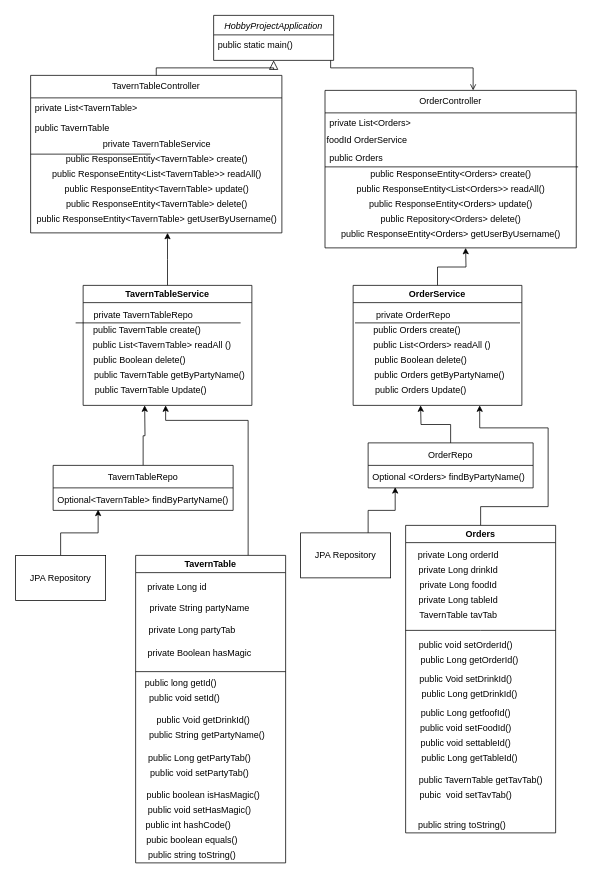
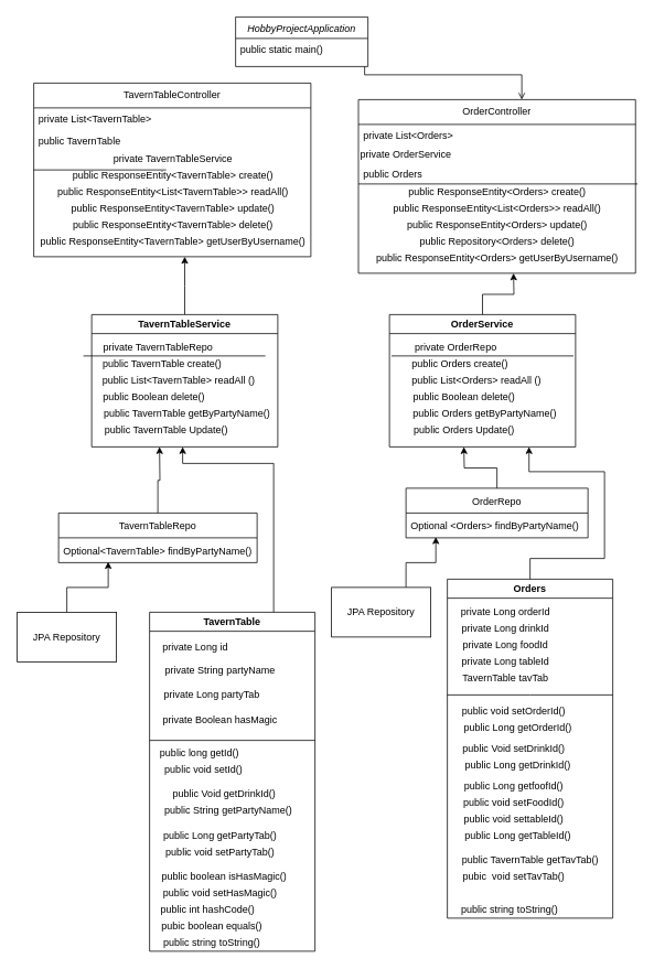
  <mxCell id="0" />
  <mxCell id="1" parent="0" />
  <mxCell id="2" value="HobbyProjectApplication" style="swimlane;fontStyle=2;align=center;verticalAlign=top;childLayout=stackLayout;horizontal=1;startSize=26;horizontalStack=0;resizeParent=1;resizeLast=0;collapsible=1;marginBottom=0;rounded=0;shadow=0;strokeWidth=1;" parent="1" vertex="1"><mxGeometry x="284" y="20" width="160" height="60" as="geometry"><mxRectangle x="230" y="140" width="160" height="26" as="alternateBounds" /></mxGeometry></mxCell>
  <mxCell id="3" value="public static main()" style="text;align=left;verticalAlign=top;spacingLeft=4;spacingRight=4;overflow=hidden;rotatable=0;points=[[0,0.5],[1,0.5]];portConstraint=eastwest;" parent="2" vertex="1"><mxGeometry y="26" width="160" height="26" as="geometry" /></mxCell>
  <mxCell id="4" value="TavernTableController" style="swimlane;fontStyle=0;align=center;verticalAlign=top;childLayout=stackLayout;horizontal=1;startSize=30;horizontalStack=0;resizeParent=1;resizeLast=0;collapsible=1;marginBottom=0;rounded=0;shadow=0;strokeWidth=1;" parent="1" vertex="1"><mxGeometry x="40" y="100" width="335" height="210" as="geometry"><mxRectangle x="130" y="380" width="160" height="26" as="alternateBounds" /></mxGeometry></mxCell>
  <mxCell id="5" value="private List&lt;TavernTable&gt;" style="text;align=left;verticalAlign=top;spacingLeft=4;spacingRight=4;overflow=hidden;rotatable=0;points=[[0,0.5],[1,0.5]];portConstraint=eastwest;" parent="4" vertex="1"><mxGeometry y="30" width="335" height="26" as="geometry" /></mxCell>
  <mxCell id="6" value="public TavernTable" style="text;align=left;verticalAlign=top;spacingLeft=4;spacingRight=4;overflow=hidden;rotatable=0;points=[[0,0.5],[1,0.5]];portConstraint=eastwest;rounded=0;shadow=0;html=0;" parent="4" vertex="1"><mxGeometry y="56" width="335" height="26" as="geometry" /></mxCell>
  <mxCell id="7" value="" style="endArrow=none;html=1;rounded=0;exitX=0;exitY=1.15;exitDx=0;exitDy=0;exitPerimeter=0;" edge="1" parent="4" source="8"><mxGeometry width="50" height="50" relative="1" as="geometry"><mxPoint x="30" y="102" as="sourcePoint" /><mxPoint x="160" y="105" as="targetPoint" /></mxGeometry></mxCell>
  <mxCell id="8" value="private TavernTableService" style="text;html=1;align=center;verticalAlign=middle;resizable=0;points=[];autosize=1;strokeColor=none;fillColor=none;" vertex="1" parent="4"><mxGeometry y="82" width="335" height="20" as="geometry" /></mxCell>
  <mxCell id="9" value="public ResponseEntity&amp;lt;TavernTable&amp;gt; create()" style="text;html=1;align=center;verticalAlign=middle;resizable=0;points=[];autosize=1;strokeColor=none;fillColor=none;" vertex="1" parent="4"><mxGeometry y="102" width="335" height="20" as="geometry" /></mxCell>
  <mxCell id="10" value="public ResponseEntity&amp;lt;List&amp;lt;TavernTable&amp;gt;&amp;gt; readAll()" style="text;html=1;align=center;verticalAlign=middle;resizable=0;points=[];autosize=1;strokeColor=none;fillColor=none;" vertex="1" parent="4"><mxGeometry y="122" width="335" height="20" as="geometry" /></mxCell>
  <mxCell id="11" value="public ResponseEntity&amp;lt;TavernTable&amp;gt; update()" style="text;html=1;align=center;verticalAlign=middle;resizable=0;points=[];autosize=1;strokeColor=none;fillColor=none;" vertex="1" parent="4"><mxGeometry y="142" width="335" height="20" as="geometry" /></mxCell>
  <mxCell id="12" value="public ResponseEntity&amp;lt;TavernTable&amp;gt; delete()" style="text;html=1;align=center;verticalAlign=middle;resizable=0;points=[];autosize=1;strokeColor=none;fillColor=none;" vertex="1" parent="4"><mxGeometry y="162" width="335" height="20" as="geometry" /></mxCell>
  <mxCell id="13" value="public ResponseEntity&amp;lt;TavernTable&amp;gt; getUserByUsername()" style="text;html=1;align=center;verticalAlign=middle;resizable=0;points=[];autosize=1;strokeColor=none;fillColor=none;" vertex="1" parent="4"><mxGeometry y="182" width="335" height="20" as="geometry" /></mxCell>
- <mxCell id="14" value="" style="endArrow=block;endSize=10;endFill=0;shadow=0;strokeWidth=1;rounded=0;edgeStyle=elbowEdgeStyle;elbow=vertical;" parent="1" source="4" target="2" edge="1"><mxGeometry width="160" relative="1" as="geometry"><mxPoint x="150" y="193" as="sourcePoint" /><mxPoint x="150" y="193" as="targetPoint" /></mxGeometry></mxCell>
  <mxCell id="15" value="" style="endArrow=open;shadow=0;strokeWidth=1;rounded=0;endFill=1;edgeStyle=elbowEdgeStyle;elbow=vertical;" parent="1" source="2" edge="1"><mxGeometry x="0.5" y="41" relative="1" as="geometry"><mxPoint x="330" y="182" as="sourcePoint" /><mxPoint x="630" y="120" as="targetPoint" /><mxPoint x="-40" y="32" as="offset" /><Array as="points"><mxPoint x="440" y="90" /></Array></mxGeometry></mxCell>
  <mxCell id="16" style="edgeStyle=orthogonalEdgeStyle;rounded=0;orthogonalLoop=1;jettySize=auto;html=1;entryX=0.586;entryY=1;entryDx=0;entryDy=0;entryPerimeter=0;" edge="1" parent="1" source="17"><mxGeometry relative="1" as="geometry"><mxPoint x="192.04" y="540" as="targetPoint" /></mxGeometry></mxCell>
  <mxCell id="17" value="TavernTableRepo" style="swimlane;fontStyle=0;childLayout=stackLayout;horizontal=1;startSize=30;horizontalStack=0;resizeParent=1;resizeParentMax=0;resizeLast=0;collapsible=1;marginBottom=0;" vertex="1" parent="1"><mxGeometry x="70" y="620" width="240" height="60" as="geometry" /></mxCell>
  <mxCell id="18" value="Optional&lt;TavernTable&gt; findByPartyName()" style="text;strokeColor=none;fillColor=none;align=left;verticalAlign=middle;spacingLeft=4;spacingRight=4;overflow=hidden;points=[[0,0.5],[1,0.5]];portConstraint=eastwest;rotatable=0;" vertex="1" parent="17"><mxGeometry y="30" width="240" height="30" as="geometry" /></mxCell>
  <mxCell id="19" style="edgeStyle=orthogonalEdgeStyle;rounded=0;orthogonalLoop=1;jettySize=auto;html=1;exitX=0.5;exitY=0;exitDx=0;exitDy=0;entryX=0.25;entryY=0.967;entryDx=0;entryDy=0;entryPerimeter=0;" edge="1" parent="1" source="20" target="18"><mxGeometry relative="1" as="geometry" /></mxCell>
  <mxCell id="20" value="JPA Repository" style="rounded=0;whiteSpace=wrap;html=1;" vertex="1" parent="1"><mxGeometry x="20" y="740" width="120" height="60" as="geometry" /></mxCell>
  <mxCell id="21" style="edgeStyle=orthogonalEdgeStyle;rounded=0;orthogonalLoop=1;jettySize=auto;html=1;" edge="1" parent="1" source="22"><mxGeometry relative="1" as="geometry"><mxPoint x="560" y="540" as="targetPoint" /></mxGeometry></mxCell>
  <mxCell id="22" value="OrderRepo" style="swimlane;fontStyle=0;childLayout=stackLayout;horizontal=1;startSize=30;horizontalStack=0;resizeParent=1;resizeParentMax=0;resizeLast=0;collapsible=1;marginBottom=0;" vertex="1" parent="1"><mxGeometry x="490" y="590" width="220" height="60" as="geometry" /></mxCell>
  <mxCell id="23" value="Optional &lt;Orders&gt; findByPartyName()" style="text;strokeColor=none;fillColor=none;align=left;verticalAlign=middle;spacingLeft=4;spacingRight=4;overflow=hidden;points=[[0,0.5],[1,0.5]];portConstraint=eastwest;rotatable=0;" vertex="1" parent="22"><mxGeometry y="30" width="220" height="30" as="geometry" /></mxCell>
  <mxCell id="24" style="edgeStyle=orthogonalEdgeStyle;rounded=0;orthogonalLoop=1;jettySize=auto;html=1;exitX=0.75;exitY=0;exitDx=0;exitDy=0;entryX=0.164;entryY=0.967;entryDx=0;entryDy=0;entryPerimeter=0;" edge="1" parent="1" source="25" target="23"><mxGeometry relative="1" as="geometry" /></mxCell>
  <mxCell id="25" value="JPA Repository" style="rounded=0;whiteSpace=wrap;html=1;" vertex="1" parent="1"><mxGeometry x="400" y="710" width="120" height="60" as="geometry" /></mxCell>
  <mxCell id="26" style="edgeStyle=orthogonalEdgeStyle;rounded=0;orthogonalLoop=1;jettySize=auto;html=1;exitX=0.75;exitY=0;exitDx=0;exitDy=0;" edge="1" parent="1" source="27"><mxGeometry relative="1" as="geometry"><mxPoint x="220" y="540" as="targetPoint" /><Array as="points"><mxPoint x="330" y="560" /><mxPoint x="220" y="560" /></Array></mxGeometry></mxCell>
  <mxCell id="27" value="TavernTable" style="swimlane;" vertex="1" parent="1"><mxGeometry x="180" y="740" width="200" height="410" as="geometry" /></mxCell>
  <mxCell id="28" value="private Long id" style="text;html=1;align=center;verticalAlign=middle;resizable=0;points=[];autosize=1;strokeColor=none;fillColor=none;" vertex="1" parent="27"><mxGeometry x="10" y="33" width="90" height="20" as="geometry" /></mxCell>
  <mxCell id="29" value="private String partyName" style="text;html=1;align=center;verticalAlign=middle;resizable=0;points=[];autosize=1;strokeColor=none;fillColor=none;" vertex="1" parent="27"><mxGeometry x="10" y="60" width="150" height="20" as="geometry" /></mxCell>
  <mxCell id="30" value="private Long partyTab" style="text;html=1;align=center;verticalAlign=middle;resizable=0;points=[];autosize=1;strokeColor=none;fillColor=none;" vertex="1" parent="27"><mxGeometry x="10" y="90" width="130" height="20" as="geometry" /></mxCell>
  <mxCell id="31" value="private Boolean hasMagic" style="text;html=1;align=center;verticalAlign=middle;resizable=0;points=[];autosize=1;strokeColor=none;fillColor=none;" vertex="1" parent="27"><mxGeometry x="10" y="120" width="150" height="20" as="geometry" /></mxCell>
  <mxCell id="32" value="" style="endArrow=none;html=1;rounded=0;" edge="1" parent="27"><mxGeometry width="50" height="50" relative="1" as="geometry"><mxPoint y="155" as="sourcePoint" /><mxPoint x="200" y="155" as="targetPoint" /></mxGeometry></mxCell>
  <mxCell id="33" value="public Void getDrinkId()" style="text;html=1;align=center;verticalAlign=middle;resizable=0;points=[];autosize=1;strokeColor=none;fillColor=none;" vertex="1" parent="27"><mxGeometry x="10" y="210" width="160" height="20" as="geometry" /></mxCell>
  <mxCell id="34" value="public String getPartyName()" style="text;html=1;align=center;verticalAlign=middle;resizable=0;points=[];autosize=1;strokeColor=none;fillColor=none;" vertex="1" parent="27"><mxGeometry x="10" y="230" width="170" height="20" as="geometry" /></mxCell>
  <mxCell id="35" value="public Long getPartyTab()" style="text;html=1;align=center;verticalAlign=middle;resizable=0;points=[];autosize=1;strokeColor=none;fillColor=none;" vertex="1" parent="27"><mxGeometry x="10" y="260" width="150" height="20" as="geometry" /></mxCell>
  <mxCell id="36" value="public void setPartyTab()" style="text;html=1;align=center;verticalAlign=middle;resizable=0;points=[];autosize=1;strokeColor=none;fillColor=none;" vertex="1" parent="27"><mxGeometry x="10" y="280" width="150" height="20" as="geometry" /></mxCell>
  <mxCell id="37" value="public boolean isHasMagic()" style="text;html=1;align=center;verticalAlign=middle;resizable=0;points=[];autosize=1;strokeColor=none;fillColor=none;" vertex="1" parent="27"><mxGeometry x="5" y="310" width="170" height="20" as="geometry" /></mxCell>
  <mxCell id="38" value="public void setId()" style="text;html=1;align=center;verticalAlign=middle;resizable=0;points=[];autosize=1;strokeColor=none;fillColor=none;" vertex="1" parent="27"><mxGeometry x="10" y="180" width="110" height="20" as="geometry" /></mxCell>
  <mxCell id="39" value="public void setHasMagic()" style="text;html=1;align=center;verticalAlign=middle;resizable=0;points=[];autosize=1;strokeColor=none;fillColor=none;" vertex="1" parent="27"><mxGeometry x="10" y="330" width="150" height="20" as="geometry" /></mxCell>
  <mxCell id="40" value="pubic boolean equals()" style="text;html=1;align=center;verticalAlign=middle;resizable=0;points=[];autosize=1;strokeColor=none;fillColor=none;" vertex="1" parent="27"><mxGeometry x="5" y="370" width="140" height="20" as="geometry" /></mxCell>
  <mxCell id="41" value="public string toString()" style="text;html=1;align=center;verticalAlign=middle;resizable=0;points=[];autosize=1;strokeColor=none;fillColor=none;" vertex="1" parent="27"><mxGeometry x="10" y="390" width="130" height="20" as="geometry" /></mxCell>
  <mxCell id="42" value="public long getId()" style="text;html=1;align=center;verticalAlign=middle;resizable=0;points=[];autosize=1;strokeColor=none;fillColor=none;" vertex="1" parent="1"><mxGeometry x="185" y="900" width="110" height="20" as="geometry" /></mxCell>
  <mxCell id="43" value="public int hashCode()" style="text;html=1;align=center;verticalAlign=middle;resizable=0;points=[];autosize=1;strokeColor=none;fillColor=none;" vertex="1" parent="1"><mxGeometry x="185" y="1090" width="130" height="20" as="geometry" /></mxCell>
  <mxCell id="44" style="edgeStyle=orthogonalEdgeStyle;rounded=0;orthogonalLoop=1;jettySize=auto;html=1;exitX=0.5;exitY=0;exitDx=0;exitDy=0;entryX=0.75;entryY=1;entryDx=0;entryDy=0;" edge="1" parent="1" source="45" target="73"><mxGeometry relative="1" as="geometry"><Array as="points"><mxPoint x="640" y="675" /><mxPoint x="730" y="675" /><mxPoint x="730" y="570" /><mxPoint x="639" y="570" /></Array></mxGeometry></mxCell>
  <mxCell id="45" value="Orders" style="swimlane;" vertex="1" parent="1"><mxGeometry x="540" y="700" width="200" height="410" as="geometry" /></mxCell>
  <mxCell id="46" value="private Long orderId" style="text;html=1;align=center;verticalAlign=middle;resizable=0;points=[];autosize=1;strokeColor=none;fillColor=none;" vertex="1" parent="45"><mxGeometry x="10" y="30" width="120" height="20" as="geometry" /></mxCell>
  <mxCell id="47" value="private Long drinkId" style="text;html=1;align=center;verticalAlign=middle;resizable=0;points=[];autosize=1;strokeColor=none;fillColor=none;" vertex="1" parent="45"><mxGeometry x="10" y="50" width="120" height="20" as="geometry" /></mxCell>
  <mxCell id="48" value="private Long foodId" style="text;html=1;align=center;verticalAlign=middle;resizable=0;points=[];autosize=1;strokeColor=none;fillColor=none;" vertex="1" parent="45"><mxGeometry x="10" y="70" width="120" height="20" as="geometry" /></mxCell>
  <mxCell id="49" value="TavernTable tavTab" style="text;html=1;align=center;verticalAlign=middle;resizable=0;points=[];autosize=1;strokeColor=none;fillColor=none;" vertex="1" parent="45"><mxGeometry x="10" y="110" width="120" height="20" as="geometry" /></mxCell>
  <mxCell id="50" value="" style="endArrow=none;html=1;rounded=0;" edge="1" parent="45"><mxGeometry width="50" height="50" relative="1" as="geometry"><mxPoint y="140" as="sourcePoint" /><mxPoint x="200" y="140" as="targetPoint" /><Array as="points"><mxPoint x="100" y="140" /></Array></mxGeometry></mxCell>
  <mxCell id="51" value="public Void setDrinkId()" style="text;html=1;align=center;verticalAlign=middle;resizable=0;points=[];autosize=1;strokeColor=none;fillColor=none;" vertex="1" parent="45"><mxGeometry x="10" y="195" width="140" height="20" as="geometry" /></mxCell>
  <mxCell id="52" value="public Long getDrinkId()" style="text;html=1;align=center;verticalAlign=middle;resizable=0;points=[];autosize=1;strokeColor=none;fillColor=none;" vertex="1" parent="45"><mxGeometry x="15" y="215" width="140" height="20" as="geometry" /></mxCell>
  <mxCell id="53" value="public Long getfoofId()" style="text;html=1;align=center;verticalAlign=middle;resizable=0;points=[];autosize=1;strokeColor=none;fillColor=none;" vertex="1" parent="45"><mxGeometry x="15" y="240" width="130" height="20" as="geometry" /></mxCell>
  <mxCell id="54" value="public void setFoodId()" style="text;html=1;align=center;verticalAlign=middle;resizable=0;points=[];autosize=1;strokeColor=none;fillColor=none;" vertex="1" parent="45"><mxGeometry x="10" y="260" width="140" height="20" as="geometry" /></mxCell>
  <mxCell id="55" value="public Long getTableId()" style="text;html=1;align=center;verticalAlign=middle;resizable=0;points=[];autosize=1;strokeColor=none;fillColor=none;" vertex="1" parent="45"><mxGeometry x="15" y="300" width="140" height="20" as="geometry" /></mxCell>
  <mxCell id="56" value="public void setOrderId()" style="text;html=1;align=center;verticalAlign=middle;resizable=0;points=[];autosize=1;strokeColor=none;fillColor=none;" vertex="1" parent="45"><mxGeometry x="10" y="150" width="140" height="20" as="geometry" /></mxCell>
  <mxCell id="57" value="public void settableId()" style="text;html=1;align=center;verticalAlign=middle;resizable=0;points=[];autosize=1;strokeColor=none;fillColor=none;" vertex="1" parent="45"><mxGeometry x="10" y="280" width="140" height="20" as="geometry" /></mxCell>
  <mxCell id="58" value="pubic&amp;nbsp; void setTavTab()" style="text;html=1;align=center;verticalAlign=middle;resizable=0;points=[];autosize=1;strokeColor=none;fillColor=none;" vertex="1" parent="45"><mxGeometry x="10" y="350" width="140" height="20" as="geometry" /></mxCell>
  <mxCell id="59" value="public string toString()" style="text;html=1;align=center;verticalAlign=middle;resizable=0;points=[];autosize=1;strokeColor=none;fillColor=none;" vertex="1" parent="45"><mxGeometry x="10" y="390" width="130" height="20" as="geometry" /></mxCell>
  <mxCell id="60" value="private Long tableId" style="text;html=1;align=center;verticalAlign=middle;resizable=0;points=[];autosize=1;strokeColor=none;fillColor=none;" vertex="1" parent="45"><mxGeometry x="10" y="90" width="120" height="20" as="geometry" /></mxCell>
  <mxCell id="61" value="public Long getOrderId()" style="text;html=1;align=center;verticalAlign=middle;resizable=0;points=[];autosize=1;strokeColor=none;fillColor=none;" vertex="1" parent="45"><mxGeometry x="10" y="170" width="150" height="20" as="geometry" /></mxCell>
  <mxCell id="62" value="public TavernTable getTavTab()" style="text;html=1;align=center;verticalAlign=middle;resizable=0;points=[];autosize=1;strokeColor=none;fillColor=none;" vertex="1" parent="45"><mxGeometry x="10" y="330" width="180" height="20" as="geometry" /></mxCell>
  <mxCell id="63" style="edgeStyle=orthogonalEdgeStyle;rounded=0;orthogonalLoop=1;jettySize=auto;html=1;" edge="1" parent="1" source="64"><mxGeometry relative="1" as="geometry"><mxPoint x="222.5" y="310" as="targetPoint" /></mxGeometry></mxCell>
  <mxCell id="64" value="TavernTableService" style="swimlane;" vertex="1" parent="1"><mxGeometry x="110" y="380" width="225" height="160" as="geometry" /></mxCell>
  <mxCell id="65" value="private TavernTableRepo" style="text;html=1;align=center;verticalAlign=middle;resizable=0;points=[];autosize=1;strokeColor=none;fillColor=none;" vertex="1" parent="64"><mxGeometry x="5" y="30" width="150" height="20" as="geometry" /></mxCell>
  <mxCell id="66" value="" style="endArrow=none;html=1;rounded=0;" edge="1" parent="64"><mxGeometry width="50" height="50" relative="1" as="geometry"><mxPoint x="-10" y="50" as="sourcePoint" /><mxPoint x="210" y="50" as="targetPoint" /></mxGeometry></mxCell>
  <mxCell id="67" value="public TavernTable create()" style="text;html=1;align=center;verticalAlign=middle;resizable=0;points=[];autosize=1;strokeColor=none;fillColor=none;" vertex="1" parent="64"><mxGeometry x="5" y="50" width="160" height="20" as="geometry" /></mxCell>
  <mxCell id="68" value="public List&amp;lt;TavernTable&amp;gt; readAll ()" style="text;html=1;align=center;verticalAlign=middle;resizable=0;points=[];autosize=1;strokeColor=none;fillColor=none;" vertex="1" parent="64"><mxGeometry x="5" y="70" width="200" height="20" as="geometry" /></mxCell>
  <mxCell id="69" value="public Boolean delete()" style="text;html=1;align=center;verticalAlign=middle;resizable=0;points=[];autosize=1;strokeColor=none;fillColor=none;" vertex="1" parent="64"><mxGeometry x="5" y="90" width="140" height="20" as="geometry" /></mxCell>
  <mxCell id="70" value="public TavernTable getByPartyName()" style="text;html=1;align=center;verticalAlign=middle;resizable=0;points=[];autosize=1;strokeColor=none;fillColor=none;" vertex="1" parent="64"><mxGeometry x="5" y="110" width="220" height="20" as="geometry" /></mxCell>
  <mxCell id="71" value="public TavernTable Update()" style="text;html=1;align=center;verticalAlign=middle;resizable=0;points=[];autosize=1;strokeColor=none;fillColor=none;" vertex="1" parent="64"><mxGeometry x="10" y="130" width="160" height="20" as="geometry" /></mxCell>
  <mxCell id="72" style="edgeStyle=orthogonalEdgeStyle;rounded=0;orthogonalLoop=1;jettySize=auto;html=1;" edge="1" parent="1" source="73"><mxGeometry relative="1" as="geometry"><mxPoint x="620" y="330" as="targetPoint" /></mxGeometry></mxCell>
  <mxCell id="73" value="OrderService" style="swimlane;" vertex="1" parent="1"><mxGeometry x="470" y="380" width="225" height="160" as="geometry" /></mxCell>
  <mxCell id="74" value="private OrderRepo" style="text;html=1;align=center;verticalAlign=middle;resizable=0;points=[];autosize=1;strokeColor=none;fillColor=none;" vertex="1" parent="73"><mxGeometry x="25" y="30" width="110" height="20" as="geometry" /></mxCell>
  <mxCell id="75" value="" style="endArrow=none;html=1;rounded=0;" edge="1" parent="73"><mxGeometry width="50" height="50" relative="1" as="geometry"><mxPoint x="2.5" y="50" as="sourcePoint" /><mxPoint x="222.5" y="50" as="targetPoint" /></mxGeometry></mxCell>
  <mxCell id="76" value="public Orders create()" style="text;html=1;align=center;verticalAlign=middle;resizable=0;points=[];autosize=1;strokeColor=none;fillColor=none;" vertex="1" parent="73"><mxGeometry x="20" y="50" width="130" height="20" as="geometry" /></mxCell>
  <mxCell id="77" value="public List&amp;lt;Orders&amp;gt; readAll ()" style="text;html=1;align=center;verticalAlign=middle;resizable=0;points=[];autosize=1;strokeColor=none;fillColor=none;" vertex="1" parent="73"><mxGeometry x="20" y="70" width="170" height="20" as="geometry" /></mxCell>
  <mxCell id="78" value="public Boolean delete()" style="text;html=1;align=center;verticalAlign=middle;resizable=0;points=[];autosize=1;strokeColor=none;fillColor=none;" vertex="1" parent="73"><mxGeometry x="20" y="90" width="140" height="20" as="geometry" /></mxCell>
  <mxCell id="79" value="public Orders getByPartyName()" style="text;html=1;align=center;verticalAlign=middle;resizable=0;points=[];autosize=1;strokeColor=none;fillColor=none;" vertex="1" parent="73"><mxGeometry x="20" y="110" width="190" height="20" as="geometry" /></mxCell>
  <mxCell id="80" value="public Orders Update()" style="text;html=1;align=center;verticalAlign=middle;resizable=0;points=[];autosize=1;strokeColor=none;fillColor=none;" vertex="1" parent="73"><mxGeometry x="20" y="130" width="140" height="20" as="geometry" /></mxCell>
  <mxCell id="81" value="OrderController" style="swimlane;fontStyle=0;align=center;verticalAlign=top;childLayout=stackLayout;horizontal=1;startSize=30;horizontalStack=0;resizeParent=1;resizeLast=0;collapsible=1;marginBottom=0;rounded=0;shadow=0;strokeWidth=1;" vertex="1" parent="1"><mxGeometry x="432.5" y="120" width="335" height="210" as="geometry"><mxRectangle x="130" y="380" width="160" height="26" as="alternateBounds" /></mxGeometry></mxCell>
  <mxCell id="82" value="private List&lt;Orders&gt;" style="text;align=left;verticalAlign=top;spacingLeft=4;spacingRight=4;overflow=hidden;rotatable=0;points=[[0,0.5],[1,0.5]];portConstraint=eastwest;" vertex="1" parent="81"><mxGeometry y="30" width="335" height="26" as="geometry" /></mxCell>
  <mxCell id="83" value="" style="endArrow=none;html=1;rounded=0;" edge="1" parent="81"><mxGeometry width="50" height="50" relative="1" as="geometry"><mxPoint y="102" as="sourcePoint" /><mxPoint x="337.5" y="102" as="targetPoint" /></mxGeometry></mxCell>
- <mxCell id="84" value="foodId OrderService" style="text;html=1;align=left;verticalAlign=middle;resizable=0;points=[];autosize=1;strokeColor=none;fillColor=none;" vertex="1" parent="81"><mxGeometry y="56" width="335" height="20" as="geometry" /></mxCell>
+ <mxCell id="84" value="private OrderService" style="text;html=1;align=left;verticalAlign=middle;resizable=0;points=[];autosize=1;strokeColor=none;fillColor=none;" vertex="1" parent="81"><mxGeometry y="56" width="335" height="20" as="geometry" /></mxCell>
  <mxCell id="85" value="public Orders" style="text;align=left;verticalAlign=top;spacingLeft=4;spacingRight=4;overflow=hidden;rotatable=0;points=[[0,0.5],[1,0.5]];portConstraint=eastwest;rounded=0;shadow=0;html=0;" vertex="1" parent="81"><mxGeometry y="76" width="335" height="26" as="geometry" /></mxCell>
  <mxCell id="86" value="public ResponseEntity&amp;lt;Orders&amp;gt; create()" style="text;html=1;align=center;verticalAlign=middle;resizable=0;points=[];autosize=1;strokeColor=none;fillColor=none;" vertex="1" parent="81"><mxGeometry y="102" width="335" height="20" as="geometry" /></mxCell>
  <mxCell id="87" value="public ResponseEntity&amp;lt;List&amp;lt;Orders&amp;gt;&amp;gt; readAll()" style="text;html=1;align=center;verticalAlign=middle;resizable=0;points=[];autosize=1;strokeColor=none;fillColor=none;" vertex="1" parent="81"><mxGeometry y="122" width="335" height="20" as="geometry" /></mxCell>
  <mxCell id="88" value="public ResponseEntity&amp;lt;Orders&amp;gt; update()" style="text;html=1;align=center;verticalAlign=middle;resizable=0;points=[];autosize=1;strokeColor=none;fillColor=none;" vertex="1" parent="81"><mxGeometry y="142" width="335" height="20" as="geometry" /></mxCell>
  <mxCell id="89" value="public Repository&amp;lt;Orders&amp;gt; delete()" style="text;html=1;align=center;verticalAlign=middle;resizable=0;points=[];autosize=1;strokeColor=none;fillColor=none;" vertex="1" parent="81"><mxGeometry y="162" width="335" height="20" as="geometry" /></mxCell>
  <mxCell id="90" value="public ResponseEntity&amp;lt;Orders&amp;gt; getUserByUsername()" style="text;html=1;align=center;verticalAlign=middle;resizable=0;points=[];autosize=1;strokeColor=none;fillColor=none;" vertex="1" parent="81"><mxGeometry y="182" width="335" height="20" as="geometry" /></mxCell>
